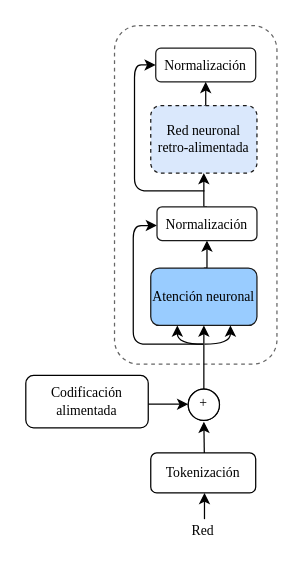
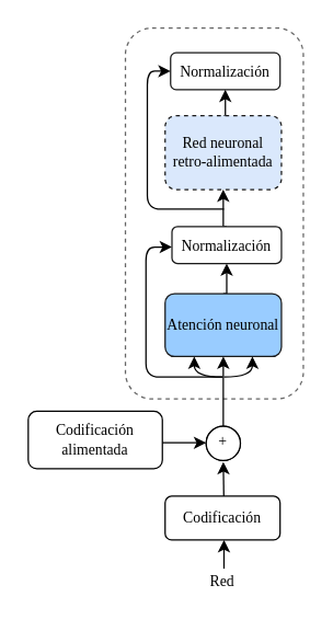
  <mxCell id="0" />
  <mxCell id="1" parent="0" />
  <mxCell id="2" value="" style="rounded=1;whiteSpace=wrap;html=1;fillColor=#FFFFFF;strokeColor=#666666;fontColor=#333333;dashed=1;fontSize=11;fontFamily=PT Serif;fontSource=https%3A%2F%2Ffonts.googleapis.com%2Fcss%3Ffamily%3DPT%2BSerif;" parent="1" vertex="1"><mxGeometry x="91" y="20" width="130" height="271" as="geometry" /></mxCell>
  <mxCell id="3" value="&lt;font style=&quot;font-size: 11px;&quot;&gt;Normalización&lt;/font&gt;" style="rounded=1;whiteSpace=wrap;html=1;fillColor=#FFFFFF;strokeColor=#1A1A1A;flipV=1;fontFamily=PT Serif;fontSource=https%3A%2F%2Ffonts.googleapis.com%2Fcss%3Ffamily%3DPT%2BSerif;fontSize=11;" parent="1" vertex="1"><mxGeometry x="124" y="38" width="80" height="27" as="geometry" /></mxCell>
  <mxCell id="4" style="edgeStyle=orthogonalEdgeStyle;rounded=0;orthogonalLoop=1;jettySize=auto;html=1;exitX=0.5;exitY=0;exitDx=0;exitDy=0;entryX=0.5;entryY=1;entryDx=0;entryDy=0;startArrow=none;startFill=0;endArrow=classic;endFill=1;fontSize=11;fontFamily=PT Serif;fontSource=https%3A%2F%2Ffonts.googleapis.com%2Fcss%3Ffamily%3DPT%2BSerif;" parent="1" source="5" target="3" edge="1"><mxGeometry relative="1" as="geometry" /></mxCell>
  <mxCell id="5" value="&lt;font style=&quot;font-size: 11px;&quot;&gt;Red neuronal retro-alimentada&lt;/font&gt;" style="rounded=1;whiteSpace=wrap;html=1;fillColor=#dae8fc;strokeColor=#1A1A1A;flipV=1;fontFamily=PT Serif;fontSource=https%3A%2F%2Ffonts.googleapis.com%2Fcss%3Ffamily%3DPT%2BSerif;fontSize=11;dashed=1;" parent="1" vertex="1"><mxGeometry x="120" y="84" width="85" height="54" as="geometry" /></mxCell>
  <mxCell id="6" style="edgeStyle=orthogonalEdgeStyle;rounded=1;orthogonalLoop=1;jettySize=auto;html=1;exitX=0;exitY=0.444;exitDx=0;exitDy=0;startArrow=classic;startFill=1;endArrow=none;endFill=0;fontSize=11;fontFamily=PT Serif;fontSource=https%3A%2F%2Ffonts.googleapis.com%2Fcss%3Ffamily%3DPT%2BSerif;exitPerimeter=0;" parent="1" source="24" edge="1"><mxGeometry relative="1" as="geometry"><mxPoint x="126.103" y="171.724" as="sourcePoint" /><mxPoint x="162" y="275" as="targetPoint" /><Array as="points"><mxPoint x="106" y="180" /><mxPoint x="106" y="275" /></Array></mxGeometry></mxCell>
  <mxCell id="7" style="edgeStyle=orthogonalEdgeStyle;rounded=0;orthogonalLoop=1;jettySize=auto;html=1;exitX=0.5;exitY=0;exitDx=0;exitDy=0;entryX=0.5;entryY=1;entryDx=0;entryDy=0;startArrow=none;startFill=0;endArrow=classic;endFill=1;fontSize=11;fontFamily=PT Serif;fontSource=https%3A%2F%2Ffonts.googleapis.com%2Fcss%3Ffamily%3DPT%2BSerif;" parent="1" source="24" target="5" edge="1"><mxGeometry relative="1" as="geometry"><mxPoint x="163.5" y="159" as="sourcePoint" /></mxGeometry></mxCell>
  <mxCell id="8" style="edgeStyle=orthogonalEdgeStyle;rounded=0;orthogonalLoop=1;jettySize=auto;html=1;exitX=0.5;exitY=0;exitDx=0;exitDy=0;entryX=0.5;entryY=1;entryDx=0;entryDy=0;startArrow=none;startFill=0;endArrow=classic;endFill=1;fontSize=11;fontFamily=PT Serif;fontSource=https%3A%2F%2Ffonts.googleapis.com%2Fcss%3Ffamily%3DPT%2BSerif;" parent="1" source="9" target="24" edge="1"><mxGeometry relative="1" as="geometry"><mxPoint x="163.5" y="187" as="targetPoint" /></mxGeometry></mxCell>
  <mxCell id="9" value="&lt;font style=&quot;font-size: 11px;&quot;&gt;Atención neuronal&lt;/font&gt;" style="rounded=1;whiteSpace=wrap;html=1;fillColor=#99CCFF;strokeColor=#1A1A1A;flipV=1;fontFamily=PT Serif;fontSource=https%3A%2F%2Ffonts.googleapis.com%2Fcss%3Ffamily%3DPT%2BSerif;gradientColor=none;align=center;fontSize=11;" parent="1" vertex="1"><mxGeometry x="120" y="214" width="85" height="46" as="geometry" /></mxCell>
  <mxCell id="10" style="edgeStyle=orthogonalEdgeStyle;rounded=0;orthogonalLoop=1;jettySize=auto;html=1;exitX=0.5;exitY=0;exitDx=0;exitDy=0;entryX=0.5;entryY=1;entryDx=0;entryDy=0;fontSize=11;fontFamily=PT Serif;fontSource=https%3A%2F%2Ffonts.googleapis.com%2Fcss%3Ffamily%3DPT%2BSerif;" parent="1" edge="1"><mxGeometry relative="1" as="geometry"><mxPoint x="162.5" y="311" as="sourcePoint" /><mxPoint x="162.5" y="260" as="targetPoint" /></mxGeometry></mxCell>
  <mxCell id="11" value="" style="endArrow=classic;html=1;entryX=0.5;entryY=1;entryDx=0;entryDy=0;fontSize=11;fontFamily=PT Serif;fontSource=https%3A%2F%2Ffonts.googleapis.com%2Fcss%3Ffamily%3DPT%2BSerif;" parent="1" edge="1"><mxGeometry width="50" height="50" relative="1" as="geometry"><mxPoint x="163" y="371" as="sourcePoint" /><mxPoint x="162.5" y="337" as="targetPoint" /></mxGeometry></mxCell>
  <mxCell id="12" style="edgeStyle=orthogonalEdgeStyle;orthogonalLoop=1;jettySize=auto;html=1;entryX=0.75;entryY=1;entryDx=0;entryDy=0;curved=1;fontSize=11;fontFamily=PT Serif;fontSource=https%3A%2F%2Ffonts.googleapis.com%2Fcss%3Ffamily%3DPT%2BSerif;" parent="1" target="9" edge="1"><mxGeometry relative="1" as="geometry"><mxPoint x="163" y="275" as="sourcePoint" /><mxPoint x="172" y="270" as="targetPoint" /><Array as="points"><mxPoint x="163" y="275" /><mxPoint x="184" y="275" /></Array></mxGeometry></mxCell>
  <mxCell id="13" style="edgeStyle=orthogonalEdgeStyle;orthogonalLoop=1;jettySize=auto;html=1;entryX=0.25;entryY=1;entryDx=0;entryDy=0;curved=1;fontSize=11;fontFamily=PT Serif;fontSource=https%3A%2F%2Ffonts.googleapis.com%2Fcss%3Ffamily%3DPT%2BSerif;" parent="1" edge="1"><mxGeometry relative="1" as="geometry"><mxPoint x="162" y="275" as="sourcePoint" /><mxPoint x="141.25" y="260" as="targetPoint" /><Array as="points"><mxPoint x="162" y="275" /><mxPoint x="141" y="275" /></Array></mxGeometry></mxCell>
  <mxCell id="14" style="edgeStyle=orthogonalEdgeStyle;rounded=1;orthogonalLoop=1;jettySize=auto;html=1;exitX=0;exitY=0.5;exitDx=0;exitDy=0;startArrow=classic;startFill=1;endArrow=none;endFill=0;fontSize=11;fontFamily=PT Serif;fontSource=https%3A%2F%2Ffonts.googleapis.com%2Fcss%3Ffamily%3DPT%2BSerif;" parent="1" source="3" edge="1"><mxGeometry relative="1" as="geometry"><mxPoint x="127.073" y="49.034" as="sourcePoint" /><mxPoint x="162.97" y="152.31" as="targetPoint" /><Array as="points"><mxPoint x="107" y="52" /><mxPoint x="107" y="152" /></Array></mxGeometry></mxCell>
  <mxCell id="15" value="" style="shape=orEllipse;perimeter=ellipsePerimeter;whiteSpace=wrap;html=1;backgroundOutline=1;fontSize=11;fontFamily=PT Serif;fontSource=https%3A%2F%2Ffonts.googleapis.com%2Fcss%3Ffamily%3DPT%2BSerif;" parent="1" vertex="1"><mxGeometry x="150" y="311" width="25" height="25" as="geometry" /></mxCell>
  <mxCell id="16" value="" style="endArrow=none;html=1;rounded=0;exitX=0;exitY=0.5;exitDx=0;exitDy=0;fontSize=11;fontFamily=PT Serif;fontSource=https%3A%2F%2Ffonts.googleapis.com%2Fcss%3Ffamily%3DPT%2BSerif;" parent="1" source="15" edge="1"><mxGeometry width="50" height="50" relative="1" as="geometry"><mxPoint x="135" y="324" as="sourcePoint" /><mxPoint x="150" y="324" as="targetPoint" /></mxGeometry></mxCell>
  <mxCell id="17" value="&lt;font data-font-src=&quot;https://fonts.googleapis.com/css?family=PT+Serif&quot; style=&quot;font-size: 11px;&quot;&gt;Codificación alimentada&lt;/font&gt;" style="rounded=1;whiteSpace=wrap;html=1;fontSize=11;fontFamily=PT Serif;fontSource=https%3A%2F%2Ffonts.googleapis.com%2Fcss%3Ffamily%3DPT%2BSerif;" parent="1" vertex="1"><mxGeometry x="20" y="300" width="98" height="42" as="geometry" /></mxCell>
- <mxCell id="18" value="&lt;font data-font-src=&quot;https://fonts.googleapis.com/css?family=PT+Serif&quot; style=&quot;font-size: 11px;&quot;&gt;Tokenización&lt;/font&gt;" style="rounded=1;whiteSpace=wrap;html=1;fontSize=11;fontFamily=PT Serif;fontSource=https%3A%2F%2Ffonts.googleapis.com%2Fcss%3Ffamily%3DPT%2BSerif;" parent="1" vertex="1"><mxGeometry x="120" y="362" width="84" height="32" as="geometry" /></mxCell>
+ <mxCell id="18" value="&lt;font data-font-src=&quot;https://fonts.googleapis.com/css?family=PT+Serif&quot; style=&quot;font-size: 11px;&quot;&gt;Codificación&lt;/font&gt;" style="rounded=1;whiteSpace=wrap;html=1;fontSize=11;fontFamily=PT Serif;fontSource=https%3A%2F%2Ffonts.googleapis.com%2Fcss%3Ffamily%3DPT%2BSerif;" parent="1" vertex="1"><mxGeometry x="120" y="362" width="84" height="32" as="geometry" /></mxCell>
  <mxCell id="19" value="" style="endArrow=classic;html=1;rounded=0;entryX=1.023;entryY=0.812;entryDx=0;entryDy=0;entryPerimeter=0;fontSize=11;fontFamily=PT Serif;fontSource=https%3A%2F%2Ffonts.googleapis.com%2Fcss%3Ffamily%3DPT%2BSerif;" parent="1" edge="1"><mxGeometry width="50" height="50" relative="1" as="geometry"><mxPoint x="118" y="323" as="sourcePoint" /><mxPoint x="150" y="323.052" as="targetPoint" /></mxGeometry></mxCell>
  <mxCell id="20" value="" style="ellipse;whiteSpace=wrap;html=1;aspect=fixed;fontSize=11;fontFamily=PT Serif;fontSource=https%3A%2F%2Ffonts.googleapis.com%2Fcss%3Ffamily%3DPT%2BSerif;" parent="1" vertex="1"><mxGeometry x="150" y="311" width="25" height="25" as="geometry" /></mxCell>
  <mxCell id="21" value="+" style="text;html=1;strokeColor=none;fillColor=none;align=center;verticalAlign=middle;whiteSpace=wrap;rounded=0;fontSize=11;fontFamily=PT Serif;fontSource=https%3A%2F%2Ffonts.googleapis.com%2Fcss%3Ffamily%3DPT%2BSerif;" parent="1" vertex="1"><mxGeometry x="138.25" y="307" width="48.5" height="30" as="geometry" /></mxCell>
  <mxCell id="22" value="&lt;font data-font-src=&quot;https://fonts.googleapis.com/css?family=PT+Serif&quot; style=&quot;font-size: 11px;&quot;&gt;Red&lt;/font&gt;" style="text;html=1;strokeColor=none;fillColor=none;align=center;verticalAlign=middle;whiteSpace=wrap;rounded=0;fontSize=11;fontFamily=PT Serif;fontSource=https%3A%2F%2Ffonts.googleapis.com%2Fcss%3Ffamily%3DPT%2BSerif;" parent="1" vertex="1"><mxGeometry x="132" y="409" width="60" height="30" as="geometry" /></mxCell>
  <mxCell id="23" value="" style="endArrow=classic;html=1;rounded=0;fontSize=11;fontFamily=PT Serif;fontSource=https%3A%2F%2Ffonts.googleapis.com%2Fcss%3Ffamily%3DPT%2BSerif;" parent="1" edge="1"><mxGeometry width="50" height="50" relative="1" as="geometry"><mxPoint x="163" y="415" as="sourcePoint" /><mxPoint x="163" y="394" as="targetPoint" /></mxGeometry></mxCell>
  <mxCell id="24" value="&lt;font style=&quot;font-size: 11px;&quot;&gt;Normalización&lt;/font&gt;" style="rounded=1;whiteSpace=wrap;html=1;fillColor=#FFFFFF;strokeColor=#1A1A1A;flipV=1;fontFamily=PT Serif;fontSource=https%3A%2F%2Ffonts.googleapis.com%2Fcss%3Ffamily%3DPT%2BSerif;fontSize=11;" parent="1" vertex="1"><mxGeometry x="125" y="165" width="80" height="27" as="geometry" /></mxCell>
